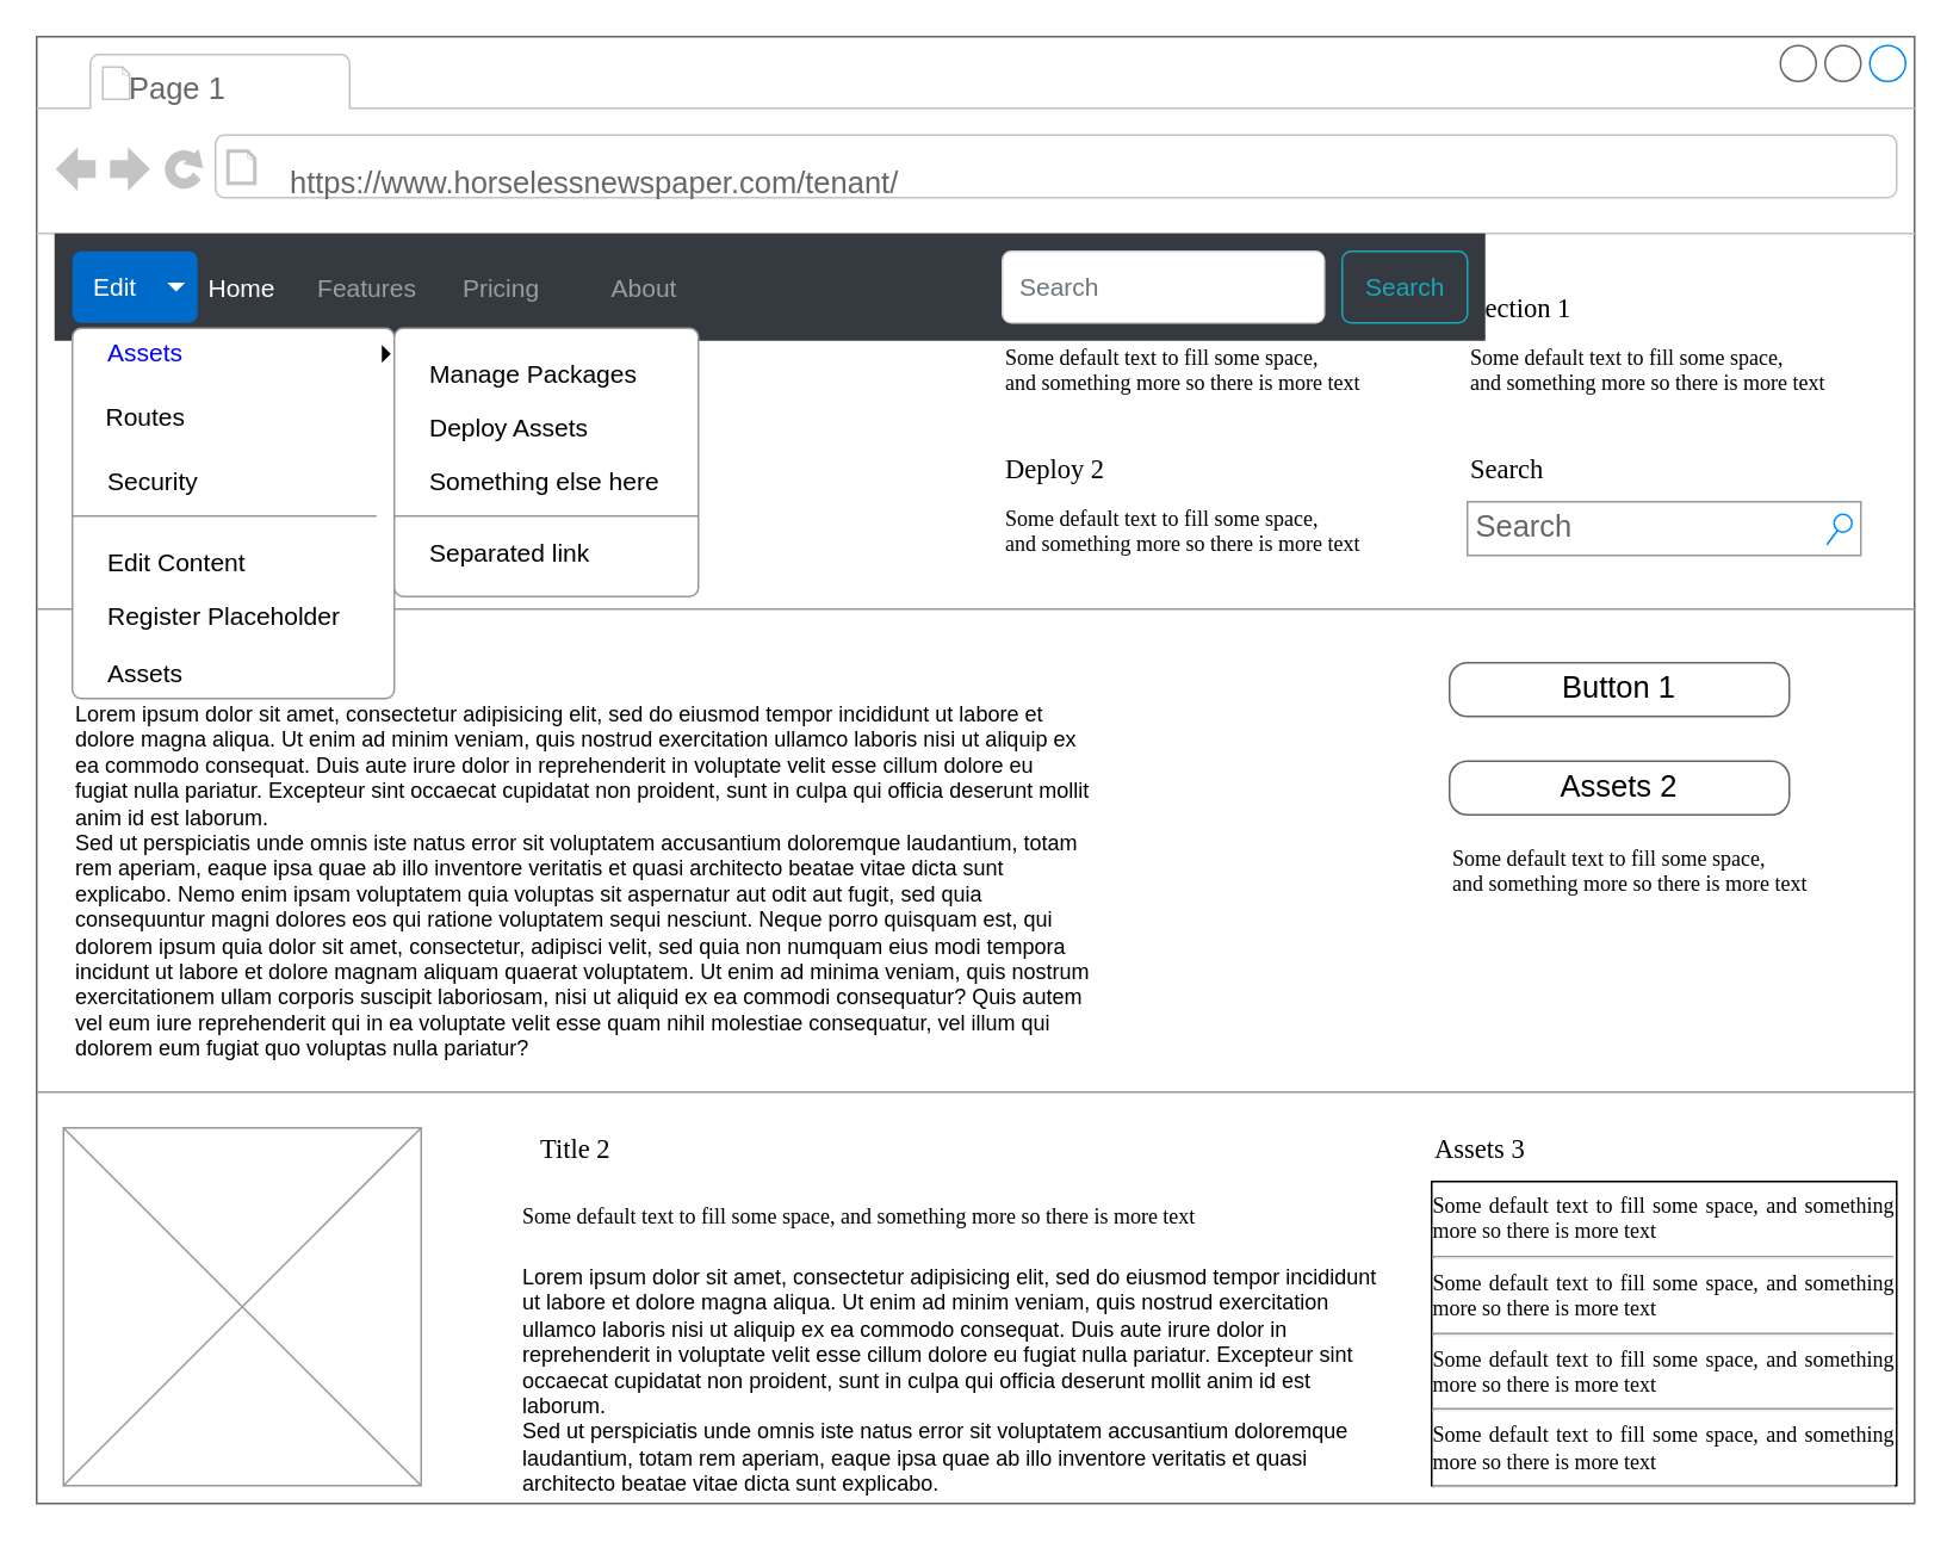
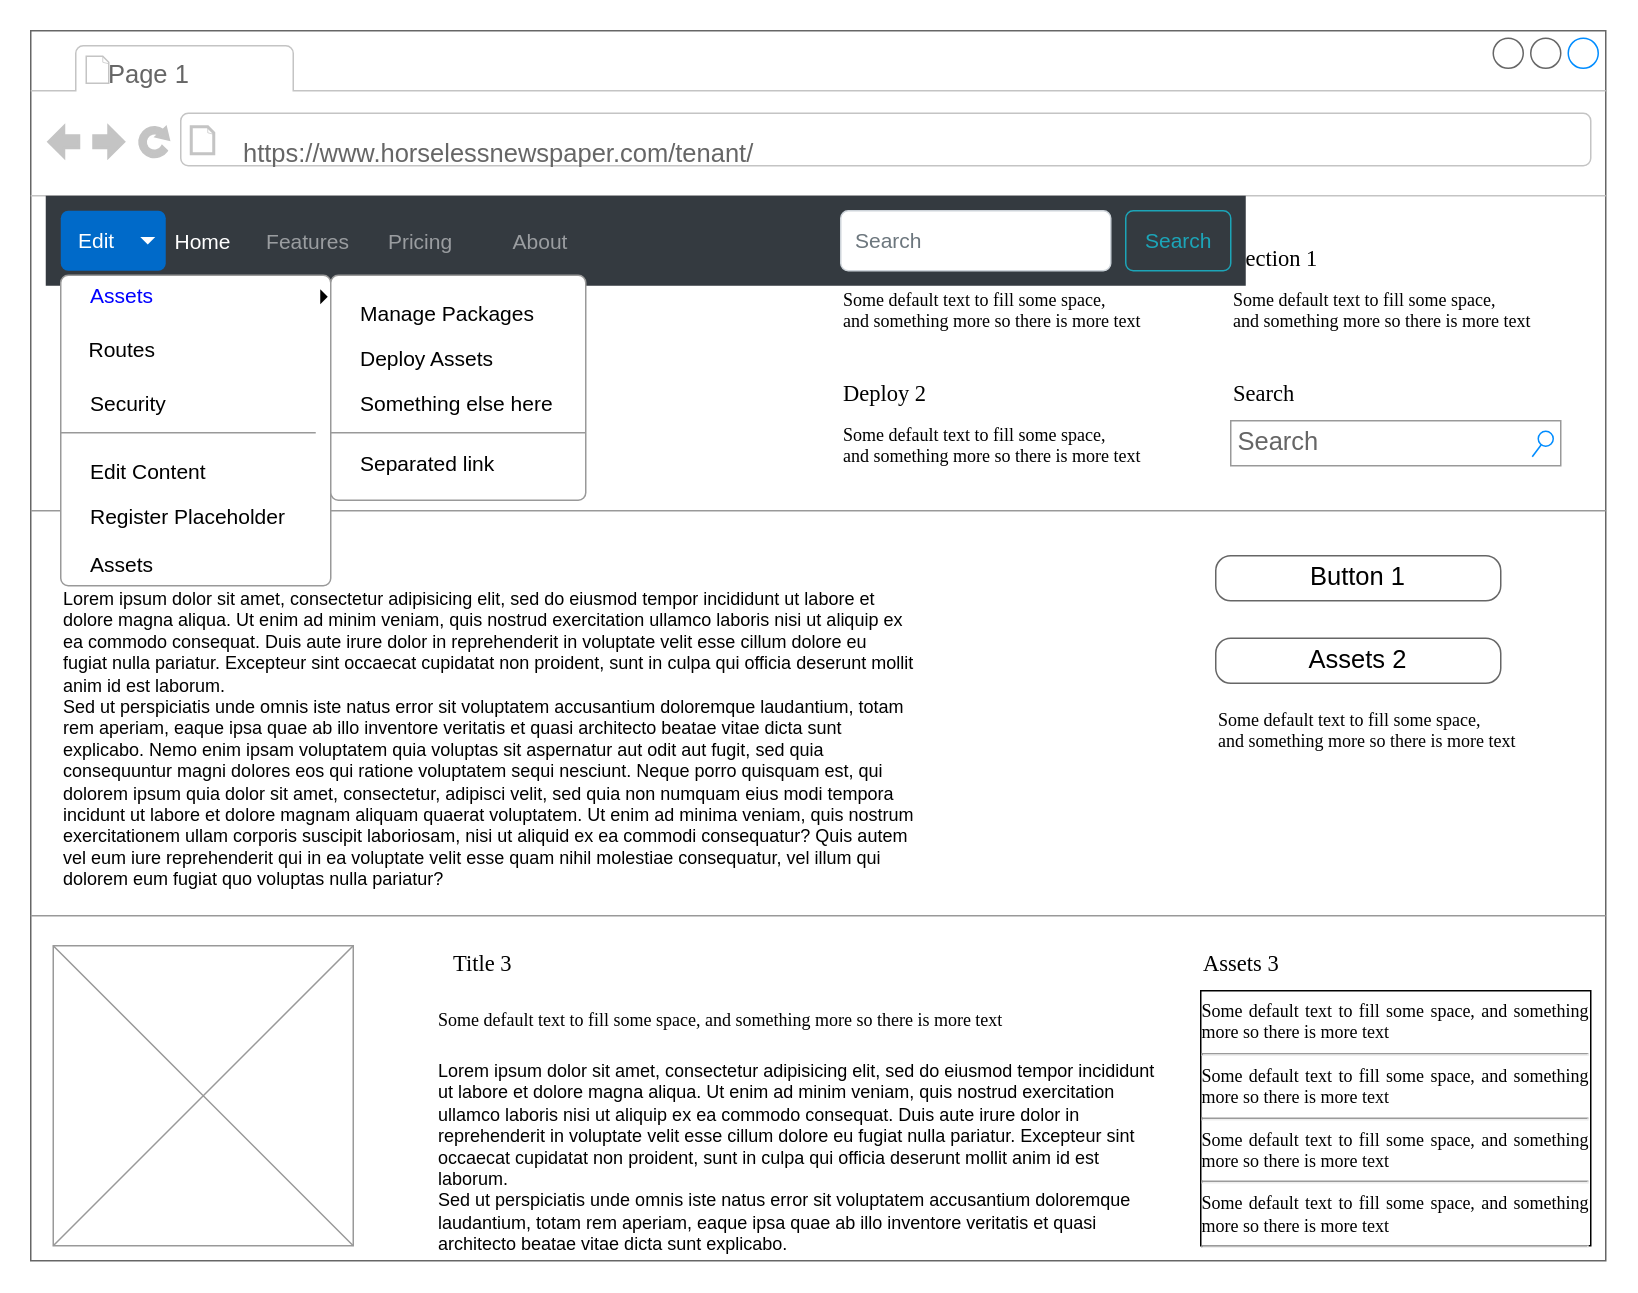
  <mxCell id="0" />
  <mxCell id="1" style="" parent="0" />
  <mxCell id="2" value="" style="strokeWidth=1;shadow=0;dashed=0;align=center;html=1;shape=mxgraph.mockup.containers.browserWindow;rSize=0;strokeColor=#666666;mainText=,;recursiveResize=0;rounded=0;labelBackgroundColor=none;fontFamily=Verdana;fontSize=12" parent="1" vertex="1"><mxGeometry x="20" y="20" width="1050" height="820" as="geometry" /></mxCell>
  <mxCell id="3" value="Page 1" style="strokeWidth=1;shadow=0;dashed=0;align=center;html=1;shape=mxgraph.mockup.containers.anchor;fontSize=17;fontColor=#666666;align=left;" parent="2" vertex="1"><mxGeometry x="50" y="17" width="110" height="26" as="geometry" /></mxCell>
  <mxCell id="4" value="https://www.horselessnewspaper.com/tenant/" style="strokeWidth=1;shadow=0;dashed=0;align=center;html=1;shape=mxgraph.mockup.containers.anchor;rSize=0;fontSize=17;fontColor=#666666;align=left;" parent="2" vertex="1"><mxGeometry x="140" y="70" width="250" height="26" as="geometry" /></mxCell>
  <mxCell id="5" value="Horseless Newspaper" style="text;html=1;points=[];align=left;verticalAlign=top;spacingTop=-4;fontSize=30;fontFamily=Verdana" parent="2" vertex="1"><mxGeometry x="30" y="140" width="340" height="50" as="geometry" /></mxCell>
  <mxCell id="6" value="Section 1" style="text;html=1;points=[];align=left;verticalAlign=top;spacingTop=-4;fontSize=15;fontFamily=Verdana" parent="2" vertex="1"><mxGeometry x="540" y="140" width="170" height="30" as="geometry" /></mxCell>
  <mxCell id="7" value="Some default text to fill some space, and&amp;nbsp;&lt;span&gt;something more so there is more text&lt;/span&gt;" style="text;html=1;points=[];align=left;verticalAlign=top;spacingTop=-4;fontSize=12;fontFamily=Verdana;whiteSpace=wrap;" parent="2" vertex="1"><mxGeometry x="540" y="170" width="240" height="40" as="geometry" /></mxCell>
  <mxCell id="8" value="Deploy 2" style="text;html=1;points=[];align=left;verticalAlign=top;spacingTop=-4;fontSize=15;fontFamily=Verdana" parent="2" vertex="1"><mxGeometry x="540" y="230" width="170" height="30" as="geometry" /></mxCell>
  <mxCell id="9" value="Some default text to fill some space, and&amp;nbsp;&lt;span&gt;something more so there is more text&lt;/span&gt;" style="text;html=1;points=[];align=left;verticalAlign=top;spacingTop=-4;fontSize=12;fontFamily=Verdana;whiteSpace=wrap;" parent="2" vertex="1"><mxGeometry x="540" y="260" width="240" height="40" as="geometry" /></mxCell>
  <mxCell id="10" value="Section 1" style="text;html=1;points=[];align=left;verticalAlign=top;spacingTop=-4;fontSize=15;fontFamily=Verdana" parent="2" vertex="1"><mxGeometry x="800" y="140" width="170" height="30" as="geometry" /></mxCell>
  <mxCell id="11" value="Some default text to fill some space, and&amp;nbsp;&lt;span&gt;something more so there is more text&lt;/span&gt;" style="text;html=1;points=[];align=left;verticalAlign=top;spacingTop=-4;fontSize=12;fontFamily=Verdana;whiteSpace=wrap;" parent="2" vertex="1"><mxGeometry x="800" y="170" width="240" height="40" as="geometry" /></mxCell>
  <mxCell id="12" value="Search" style="text;html=1;points=[];align=left;verticalAlign=top;spacingTop=-4;fontSize=15;fontFamily=Verdana" parent="2" vertex="1"><mxGeometry x="800" y="230" width="170" height="30" as="geometry" /></mxCell>
  <mxCell id="13" value="Search" style="strokeWidth=1;shadow=0;dashed=0;align=center;html=1;shape=mxgraph.mockup.forms.searchBox;strokeColor=#999999;mainText=;strokeColor2=#008cff;fontColor=#666666;fontSize=17;align=left;spacingLeft=3;rounded=0;labelBackgroundColor=none;" parent="2" vertex="1"><mxGeometry x="800" y="260" width="220" height="30" as="geometry" /></mxCell>
  <mxCell id="14" value="" style="verticalLabelPosition=bottom;shadow=0;dashed=0;align=center;html=1;verticalAlign=top;strokeWidth=1;shape=mxgraph.mockup.markup.line;strokeColor=#999999;rounded=0;labelBackgroundColor=none;fillColor=#ffffff;fontFamily=Verdana;fontSize=12;fontColor=#000000;" parent="2" vertex="1"><mxGeometry y="310" width="1050" height="20" as="geometry" /></mxCell>
  <mxCell id="15" value="Title 1" style="text;html=1;points=[];align=left;verticalAlign=top;spacingTop=-4;fontSize=15;fontFamily=Verdana" parent="2" vertex="1"><mxGeometry x="20" y="330" width="170" height="30" as="geometry" /></mxCell>
  <mxCell id="16" value="Lorem ipsum dolor sit amet, consectetur adipisicing elit, sed do eiusmod tempor incididunt ut labore et dolore magna aliqua. Ut enim ad minim veniam, quis nostrud exercitation ullamco laboris nisi ut aliquip ex ea commodo consequat. Duis aute irure dolor in reprehenderit in voluptate velit esse cillum dolore eu fugiat nulla pariatur. Excepteur sint occaecat cupidatat non proident, sunt in culpa qui officia deserunt mollit anim id est laborum.&#10;Sed ut perspiciatis unde omnis iste natus error sit voluptatem accusantium doloremque laudantium, totam rem aperiam, eaque ipsa quae ab illo inventore veritatis et quasi architecto beatae vitae dicta sunt explicabo. Nemo enim ipsam voluptatem quia voluptas sit aspernatur aut odit aut fugit, sed quia consequuntur magni dolores eos qui ratione voluptatem sequi nesciunt. Neque porro quisquam est, qui dolorem ipsum quia dolor sit amet, consectetur, adipisci velit, sed quia non numquam eius modi tempora incidunt ut labore et dolore magnam aliquam quaerat voluptatem. Ut enim ad minima veniam, quis nostrum exercitationem ullam corporis suscipit laboriosam, nisi ut aliquid ex ea commodi consequatur? Quis autem vel eum iure reprehenderit qui in ea voluptate velit esse quam nihil molestiae consequatur, vel illum qui dolorem eum fugiat quo voluptas nulla pariatur?" style="text;spacingTop=-5;whiteSpace=wrap;html=1;align=left;fontSize=12;fontFamily=Helvetica;fillColor=none;strokeColor=none;rounded=0;shadow=1;labelBackgroundColor=none;" parent="2" vertex="1"><mxGeometry x="20" y="370" width="570" height="240" as="geometry" /></mxCell>
  <mxCell id="17" value="Button 1" style="strokeWidth=1;shadow=0;dashed=0;align=center;html=1;shape=mxgraph.mockup.buttons.button;strokeColor=#666666;mainText=;buttonStyle=round;fontSize=17;fontStyle=0;fillColor=none;whiteSpace=wrap;rounded=0;labelBackgroundColor=none;" parent="2" vertex="1"><mxGeometry x="790" y="350" width="190" height="30" as="geometry" /></mxCell>
  <mxCell id="18" value="Assets 2" style="strokeWidth=1;shadow=0;dashed=0;align=center;html=1;shape=mxgraph.mockup.buttons.button;strokeColor=#666666;mainText=;buttonStyle=round;fontSize=17;fontStyle=0;fillColor=none;whiteSpace=wrap;rounded=0;labelBackgroundColor=none;" parent="2" vertex="1"><mxGeometry x="790" y="405" width="190" height="30" as="geometry" /></mxCell>
  <mxCell id="19" value="Some default text to fill some space, and&amp;nbsp;&lt;span&gt;something more so there is more text&lt;/span&gt;" style="text;html=1;points=[];align=left;verticalAlign=top;spacingTop=-4;fontSize=12;fontFamily=Verdana;whiteSpace=wrap;" parent="2" vertex="1"><mxGeometry x="790" y="450" width="240" height="40" as="geometry" /></mxCell>
  <mxCell id="20" value="" style="verticalLabelPosition=bottom;shadow=0;dashed=0;align=center;html=1;verticalAlign=top;strokeWidth=1;shape=mxgraph.mockup.markup.line;strokeColor=#999999;rounded=0;labelBackgroundColor=none;fillColor=#ffffff;fontFamily=Verdana;fontSize=12;fontColor=#000000;" parent="2" vertex="1"><mxGeometry y="580" width="1050" height="20" as="geometry" /></mxCell>
  <mxCell id="21" value="" style="verticalLabelPosition=bottom;shadow=0;dashed=0;align=center;html=1;verticalAlign=top;strokeWidth=1;shape=mxgraph.mockup.graphics.simpleIcon;strokeColor=#999999;fillColor=#ffffff;rounded=0;labelBackgroundColor=none;fontFamily=Verdana;fontSize=12;fontColor=#000000;" parent="2" vertex="1"><mxGeometry x="15" y="610" width="200" height="200" as="geometry" /></mxCell>
- <mxCell id="22" value="Title 2" style="text;html=1;points=[];align=left;verticalAlign=top;spacingTop=-4;fontSize=15;fontFamily=Verdana" parent="2" vertex="1"><mxGeometry x="280" y="610" width="170" height="30" as="geometry" /></mxCell>
+ <mxCell id="22" value="Title 3" style="text;html=1;points=[];align=left;verticalAlign=top;spacingTop=-4;fontSize=15;fontFamily=Verdana" parent="2" vertex="1"><mxGeometry x="280" y="610" width="170" height="30" as="geometry" /></mxCell>
  <mxCell id="23" value="Assets 3" style="text;html=1;points=[];align=left;verticalAlign=top;spacingTop=-4;fontSize=15;fontFamily=Verdana" parent="2" vertex="1"><mxGeometry x="780" y="610" width="170" height="30" as="geometry" /></mxCell>
  <mxCell id="24" value="&lt;div style=&quot;text-align: justify&quot;&gt;&lt;span&gt;Some default text to fill some space, and&amp;nbsp;&lt;/span&gt;&lt;span&gt;something more so there is more text&lt;/span&gt;&lt;/div&gt;&lt;div style=&quot;text-align: justify&quot;&gt;&lt;hr id=&quot;null&quot; style=&quot;text-align: justify&quot;&gt;&lt;span&gt;&lt;div style=&quot;text-align: justify&quot;&gt;&lt;span&gt;Some default text to fill some space, and&amp;nbsp;&lt;/span&gt;&lt;span&gt;something more so there is more text&lt;/span&gt;&lt;/div&gt;&lt;/span&gt;&lt;/div&gt;&lt;hr id=&quot;null&quot; style=&quot;text-align: justify&quot;&gt;&lt;span&gt;&lt;div style=&quot;text-align: justify&quot;&gt;&lt;span&gt;Some default text to fill some space, and&amp;nbsp;&lt;/span&gt;&lt;span&gt;something more so there is more text&lt;/span&gt;&lt;/div&gt;&lt;/span&gt;&lt;hr id=&quot;null&quot; style=&quot;text-align: justify&quot;&gt;&lt;span&gt;&lt;div style=&quot;text-align: justify&quot;&gt;&lt;span&gt;Some default text to fill some space, and&amp;nbsp;&lt;/span&gt;&lt;span&gt;something more so there is more text&lt;/span&gt;&lt;/div&gt;&lt;/span&gt;&lt;hr id=&quot;null&quot; style=&quot;text-align: left&quot;&gt;" style="whiteSpace=wrap;html=1;rounded=0;shadow=0;labelBackgroundColor=none;strokeWidth=1;fontFamily=Verdana;fontSize=12;align=center;verticalAlign=top;" parent="2" vertex="1"><mxGeometry x="780" y="640" width="260" height="170" as="geometry" /></mxCell>
  <mxCell id="25" value="Some default text to fill some space, and&amp;nbsp;&lt;span&gt;something more so there is more text&lt;/span&gt;" style="text;html=1;points=[];align=left;verticalAlign=top;spacingTop=-4;fontSize=12;fontFamily=Verdana;whiteSpace=wrap;" parent="2" vertex="1"><mxGeometry x="270" y="650" width="470" height="40" as="geometry" /></mxCell>
  <mxCell id="26" value="Navbar" style="html=1;shadow=0;dashed=0;fillColor=#343A40;strokeColor=none;fontSize=16;fontColor=#ffffff;align=left;spacing=15;" vertex="1" parent="2"><mxGeometry x="10" y="110" width="800" height="60" as="geometry" /></mxCell>
  <mxCell id="27" value="Home" style="fillColor=none;strokeColor=none;fontSize=14;fontColor=#ffffff;align=center;" vertex="1" parent="26"><mxGeometry width="70" height="40" relative="1" as="geometry"><mxPoint x="70" y="10" as="offset" /></mxGeometry></mxCell>
  <mxCell id="28" value="Features" style="fillColor=none;strokeColor=none;fontSize=14;fontColor=#9A9DA0;align=center;" vertex="1" parent="26"><mxGeometry width="70" height="40" relative="1" as="geometry"><mxPoint x="140" y="10" as="offset" /></mxGeometry></mxCell>
  <mxCell id="29" value="Pricing" style="fillColor=none;strokeColor=none;fontSize=14;fontColor=#9A9DA0;align=center;spacingRight=0;" vertex="1" parent="26"><mxGeometry width="80" height="40" relative="1" as="geometry"><mxPoint x="210" y="10" as="offset" /></mxGeometry></mxCell>
  <mxCell id="30" value="About" style="fillColor=none;strokeColor=none;fontSize=14;fontColor=#9A9DA0;align=center;" vertex="1" parent="26"><mxGeometry width="80" height="40" relative="1" as="geometry"><mxPoint x="290" y="10" as="offset" /></mxGeometry></mxCell>
  <mxCell id="31" value="Search" style="html=1;shadow=0;dashed=0;shape=mxgraph.bootstrap.rrect;rSize=5;fontSize=14;fontColor=#1CA5B8;strokeColor=#1CA5B8;fillColor=none;" vertex="1" parent="26"><mxGeometry x="1" width="70" height="40" relative="1" as="geometry"><mxPoint x="-80" y="10" as="offset" /></mxGeometry></mxCell>
  <mxCell id="32" value="Search" style="html=1;shadow=0;dashed=0;shape=mxgraph.bootstrap.rrect;rSize=5;fontSize=14;fontColor=#6C767D;strokeColor=#CED4DA;fillColor=#ffffff;align=left;spacing=10;" vertex="1" parent="26"><mxGeometry x="1" width="180" height="40" relative="1" as="geometry"><mxPoint x="-270" y="10" as="offset" /></mxGeometry></mxCell>
  <mxCell id="33" value="Lorem ipsum dolor sit amet, consectetur adipisicing elit, sed do eiusmod tempor incididunt ut labore et dolore magna aliqua. Ut enim ad minim veniam, quis nostrud exercitation ullamco laboris nisi ut aliquip ex ea commodo consequat. Duis aute irure dolor in reprehenderit in voluptate velit esse cillum dolore eu fugiat nulla pariatur. Excepteur sint occaecat cupidatat non proident, sunt in culpa qui officia deserunt mollit anim id est laborum.&lt;br&gt;Sed ut perspiciatis unde omnis iste natus error sit voluptatem accusantium doloremque laudantium, totam rem aperiam, eaque ipsa quae ab illo inventore veritatis et quasi architecto beatae vitae dicta sunt explicabo.&amp;nbsp;" style="text;spacingTop=-5;whiteSpace=wrap;html=1;align=left;fontSize=12;fontFamily=Helvetica;fillColor=none;strokeColor=none;rounded=0;shadow=1;labelBackgroundColor=none;" parent="1" vertex="1"><mxGeometry x="290" y="705" width="490" height="125" as="geometry" /></mxCell>
  <mxCell id="34" value="Asset Manager Menu" style="locked=1;" parent="0" />
  <mxCell id="35" value="Edit" style="html=1;shadow=0;dashed=0;shape=mxgraph.bootstrap.rrect;rSize=5;strokeColor=none;strokeWidth=1;fillColor=#006AC9;fontColor=#ffffff;whiteSpace=wrap;align=left;verticalAlign=middle;fontStyle=0;fontSize=14;spacingLeft=10;" vertex="1" parent="34"><mxGeometry x="40" y="140" width="70" height="40" as="geometry" /></mxCell>
  <mxCell id="36" value="" style="shape=triangle;direction=south;fillColor=#ffffff;strokeColor=none;perimeter=none;" vertex="1" parent="35"><mxGeometry x="1" y="0.5" width="10" height="5" relative="1" as="geometry"><mxPoint x="-17" y="-2.5" as="offset" /></mxGeometry></mxCell>
  <mxCell id="37" value="" style="html=1;shadow=0;dashed=0;shape=mxgraph.bootstrap.rrect;rSize=5;fillColor=#ffffff;strokeColor=#999999;" vertex="1" parent="34"><mxGeometry x="40" y="183" width="180" height="207" as="geometry" /></mxCell>
  <mxCell id="38" value="Assets" style="fillColor=none;strokeColor=none;align=left;spacing=20;fontSize=14;" vertex="1" parent="37"><mxGeometry width="170" height="30" relative="1" as="geometry"><mxPoint y="177" as="offset" /></mxGeometry></mxCell>
  <mxCell id="39" value="Routes" style="fillColor=none;strokeColor=none;align=left;spacing=20;fontSize=14;" vertex="1" parent="37"><mxGeometry width="170" height="30" relative="1" as="geometry"><mxPoint x="-1" y="34" as="offset" /></mxGeometry></mxCell>
  <mxCell id="40" value="Security" style="fillColor=none;strokeColor=none;align=left;spacing=20;fontSize=14;" vertex="1" parent="37"><mxGeometry width="170" height="30" relative="1" as="geometry"><mxPoint y="70" as="offset" /></mxGeometry></mxCell>
  <mxCell id="41" value="" style="shape=line;strokeColor=#999999;perimeter=none;resizeWidth=1;" vertex="1" parent="37"><mxGeometry width="170" height="10" relative="1" as="geometry"><mxPoint y="100" as="offset" /></mxGeometry></mxCell>
  <mxCell id="42" value="Edit Content" style="fillColor=none;strokeColor=none;align=left;spacing=20;fontSize=14;" vertex="1" parent="37"><mxGeometry width="170" height="40" relative="1" as="geometry"><mxPoint y="110" as="offset" /></mxGeometry></mxCell>
  <mxCell id="43" value="Register Placeholder" style="fillColor=none;strokeColor=none;align=left;spacing=20;fontSize=14;" vertex="1" parent="37"><mxGeometry width="170" height="40" relative="1" as="geometry"><mxPoint y="140" as="offset" /></mxGeometry></mxCell>
  <mxCell id="44" value="Assets" style="html=1;shadow=0;dashed=0;shape=mxgraph.bootstrap.rrect;rSize=5;strokeColor=none;strokeWidth=1;fillColor=none;fontColor=#0000FF;whiteSpace=wrap;align=left;verticalAlign=middle;fontStyle=0;fontSize=14;spacingLeft=10;" vertex="1" parent="37"><mxGeometry x="8" width="180" height="28.552" as="geometry" /></mxCell>
  <mxCell id="45" value="" style="shape=triangle;direction=east;fillColor=#000000;strokeColor=none;perimeter=none;" vertex="1" parent="44"><mxGeometry x="1" y="0.5" width="5" height="10" relative="1" as="geometry"><mxPoint x="-15" y="-5" as="offset" /></mxGeometry></mxCell>
  <mxCell id="46" value="" style="html=1;shadow=0;dashed=0;shape=mxgraph.bootstrap.rrect;rSize=5;fillColor=#ffffff;strokeColor=#999999;" vertex="1" parent="34"><mxGeometry x="220" y="183" width="170" height="150" as="geometry" /></mxCell>
  <mxCell id="47" value="Manage Packages" style="fillColor=none;strokeColor=none;align=left;spacing=20;fontSize=14;" vertex="1" parent="46"><mxGeometry width="170" height="30" relative="1" as="geometry"><mxPoint y="10" as="offset" /></mxGeometry></mxCell>
  <mxCell id="48" value="Deploy Assets" style="fillColor=none;strokeColor=none;align=left;spacing=20;fontSize=14;" vertex="1" parent="46"><mxGeometry width="170" height="30" relative="1" as="geometry"><mxPoint y="40" as="offset" /></mxGeometry></mxCell>
  <mxCell id="49" value="Something else here" style="fillColor=none;strokeColor=none;align=left;spacing=20;fontSize=14;" vertex="1" parent="46"><mxGeometry width="170" height="30" relative="1" as="geometry"><mxPoint y="70" as="offset" /></mxGeometry></mxCell>
  <mxCell id="50" value="" style="shape=line;strokeColor=#999999;perimeter=none;resizeWidth=1;" vertex="1" parent="46"><mxGeometry width="170" height="10" relative="1" as="geometry"><mxPoint y="100" as="offset" /></mxGeometry></mxCell>
  <mxCell id="51" value="Separated link" style="fillColor=none;strokeColor=none;align=left;spacing=20;fontSize=14;" vertex="1" parent="46"><mxGeometry width="170" height="30" relative="1" as="geometry"><mxPoint y="110" as="offset" /></mxGeometry></mxCell>
